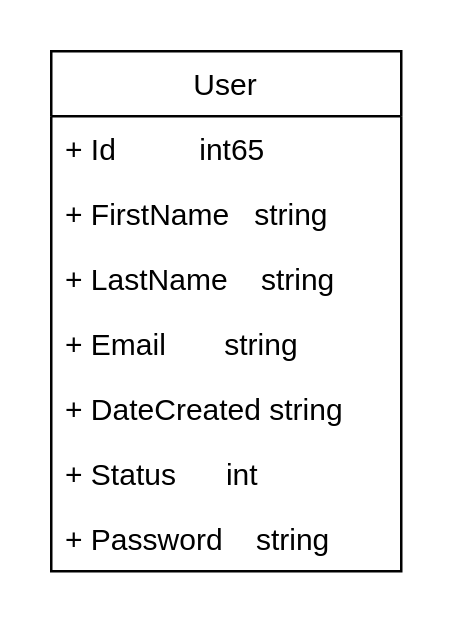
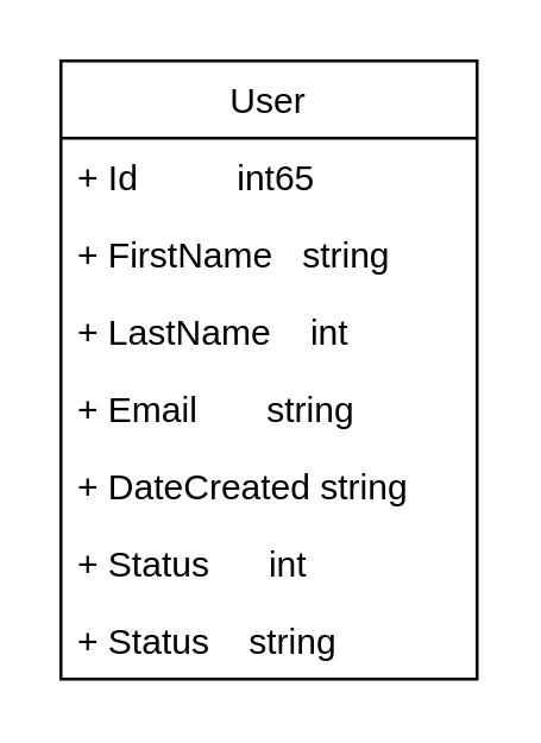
  <mxCell id="0" />
  <mxCell id="1" parent="0" />
  <mxCell id="2" value="User" style="swimlane;fontStyle=0;childLayout=stackLayout;horizontal=1;startSize=26;fillColor=none;horizontalStack=0;resizeParent=1;resizeParentMax=0;resizeLast=0;collapsible=1;marginBottom=0;" vertex="1" parent="1"><mxGeometry x="20" y="20" width="140" height="208" as="geometry" /></mxCell>
  <mxCell id="3" value="+ Id          int65" style="text;strokeColor=none;fillColor=none;align=left;verticalAlign=top;spacingLeft=4;spacingRight=4;overflow=hidden;rotatable=0;points=[[0,0.5],[1,0.5]];portConstraint=eastwest;" vertex="1" parent="2"><mxGeometry y="26" width="140" height="26" as="geometry" /></mxCell>
  <mxCell id="4" value="+ FirstName   string" style="text;strokeColor=none;fillColor=none;align=left;verticalAlign=top;spacingLeft=4;spacingRight=4;overflow=hidden;rotatable=0;points=[[0,0.5],[1,0.5]];portConstraint=eastwest;" vertex="1" parent="2"><mxGeometry y="52" width="140" height="26" as="geometry" /></mxCell>
- <mxCell id="5" value="+ LastName    string" style="text;strokeColor=none;fillColor=none;align=left;verticalAlign=top;spacingLeft=4;spacingRight=4;overflow=hidden;rotatable=0;points=[[0,0.5],[1,0.5]];portConstraint=eastwest;" vertex="1" parent="2"><mxGeometry y="78" width="140" height="26" as="geometry" /></mxCell>
+ <mxCell id="5" value="+ LastName    int" style="text;strokeColor=none;fillColor=none;align=left;verticalAlign=top;spacingLeft=4;spacingRight=4;overflow=hidden;rotatable=0;points=[[0,0.5],[1,0.5]];portConstraint=eastwest;" vertex="1" parent="2"><mxGeometry y="78" width="140" height="26" as="geometry" /></mxCell>
  <mxCell id="6" value="+ Email       string" style="text;strokeColor=none;fillColor=none;align=left;verticalAlign=top;spacingLeft=4;spacingRight=4;overflow=hidden;rotatable=0;points=[[0,0.5],[1,0.5]];portConstraint=eastwest;" vertex="1" parent="2"><mxGeometry y="104" width="140" height="26" as="geometry" /></mxCell>
  <mxCell id="7" value="+ DateCreated string" style="text;strokeColor=none;fillColor=none;align=left;verticalAlign=top;spacingLeft=4;spacingRight=4;overflow=hidden;rotatable=0;points=[[0,0.5],[1,0.5]];portConstraint=eastwest;" vertex="1" parent="2"><mxGeometry y="130" width="140" height="26" as="geometry" /></mxCell>
  <mxCell id="8" value="+ Status      int" style="text;strokeColor=none;fillColor=none;align=left;verticalAlign=top;spacingLeft=4;spacingRight=4;overflow=hidden;rotatable=0;points=[[0,0.5],[1,0.5]];portConstraint=eastwest;" vertex="1" parent="2"><mxGeometry y="156" width="140" height="26" as="geometry" /></mxCell>
- <mxCell id="9" value="+ Password    string" style="text;strokeColor=none;fillColor=none;align=left;verticalAlign=top;spacingLeft=4;spacingRight=4;overflow=hidden;rotatable=0;points=[[0,0.5],[1,0.5]];portConstraint=eastwest;" vertex="1" parent="2"><mxGeometry y="182" width="140" height="26" as="geometry" /></mxCell>
+ <mxCell id="9" value="+ Status    string" style="text;strokeColor=none;fillColor=none;align=left;verticalAlign=top;spacingLeft=4;spacingRight=4;overflow=hidden;rotatable=0;points=[[0,0.5],[1,0.5]];portConstraint=eastwest;" vertex="1" parent="2"><mxGeometry y="182" width="140" height="26" as="geometry" /></mxCell>
